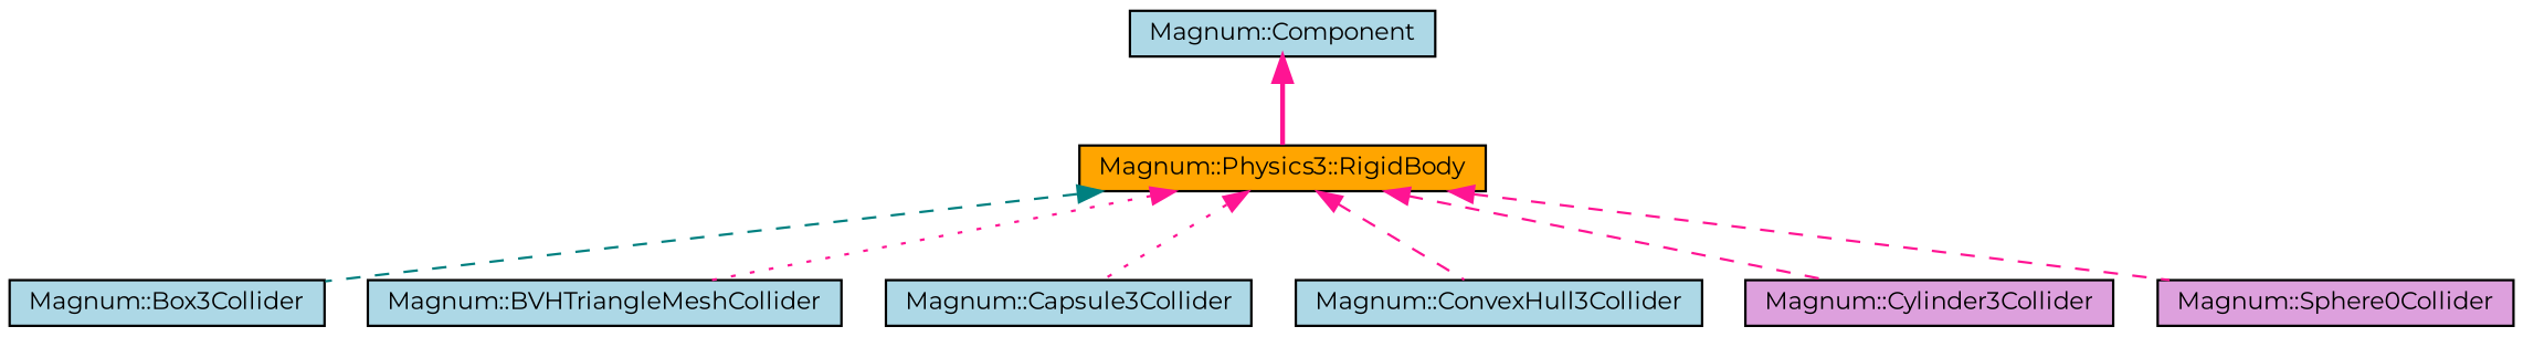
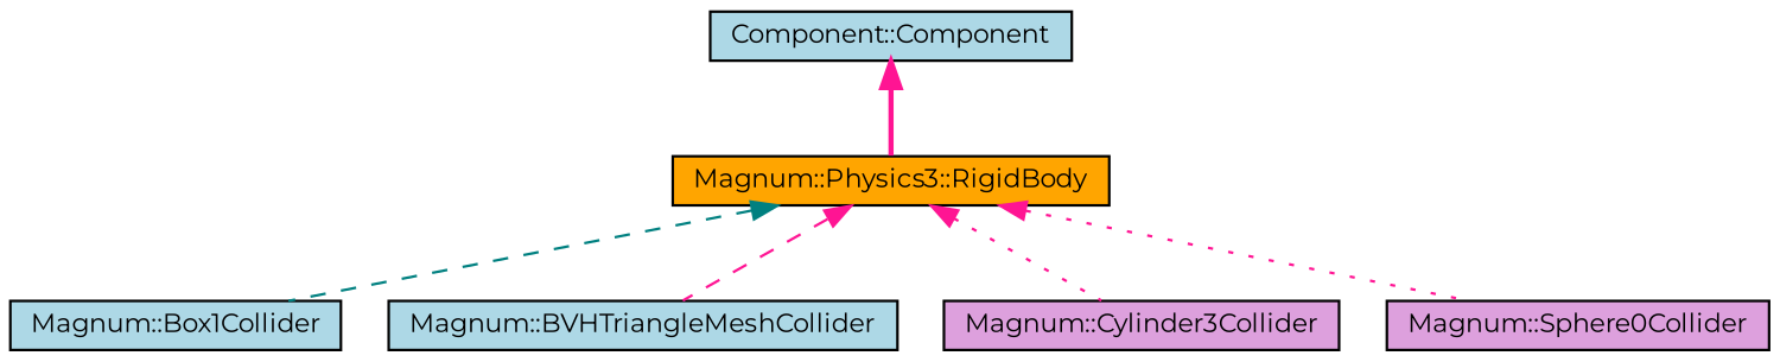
  digraph {
    fontname=Montserrat
    rankdir=TB
    node [color=black fillcolor=lightblue fontname=Montserrat fontsize=10 shape=record style=filled]
    edge [color=deeppink dir=back fontname=Montserrat fontsize=10 labelfontname=Helvetica labelfontsize=10 style=dotted]
    n1 [fillcolor=orange fontcolor=black height=0.2 label="Magnum::Physics3::RigidBody" width=0.4]
-   n2 [height=0.2 label="Magnum::Box3Collider" width=0.4]
+   n2 [height=0.2 label="Magnum::Box1Collider" width=0.4]
    n3 [height=0.2 label="Magnum::BVHTriangleMeshCollider" width=0.4]
-   n4 [height=0.2 label="Magnum::Capsule3Collider" width=0.4]
-   n5 [height=0.2 label="Magnum::ConvexHull3Collider" width=0.4]
    n6 [fillcolor=plum height=0.2 label="Magnum::Cylinder3Collider" width=0.4]
    n7 [fillcolor=plum height=0.2 label="Magnum::Sphere0Collider" width=0.4]
-   n8 [height=0.2 label="Magnum::Component" width=0.4]
+   n8 [height=0.2 label="Component::Component" width=0.4]
    n1 -> n2 [color=teal style=dashed]
-   n1 -> n3
-   n1 -> n4
-   n1 -> n5 [style=dashed]
-   n1 -> n6 [style=dashed]
-   n1 -> n7 [style=dashed]
+   n1 -> n3 [style=dashed]
+   n1 -> n6
+   n1 -> n7
    n8 -> n1 [style=bold]
  }
